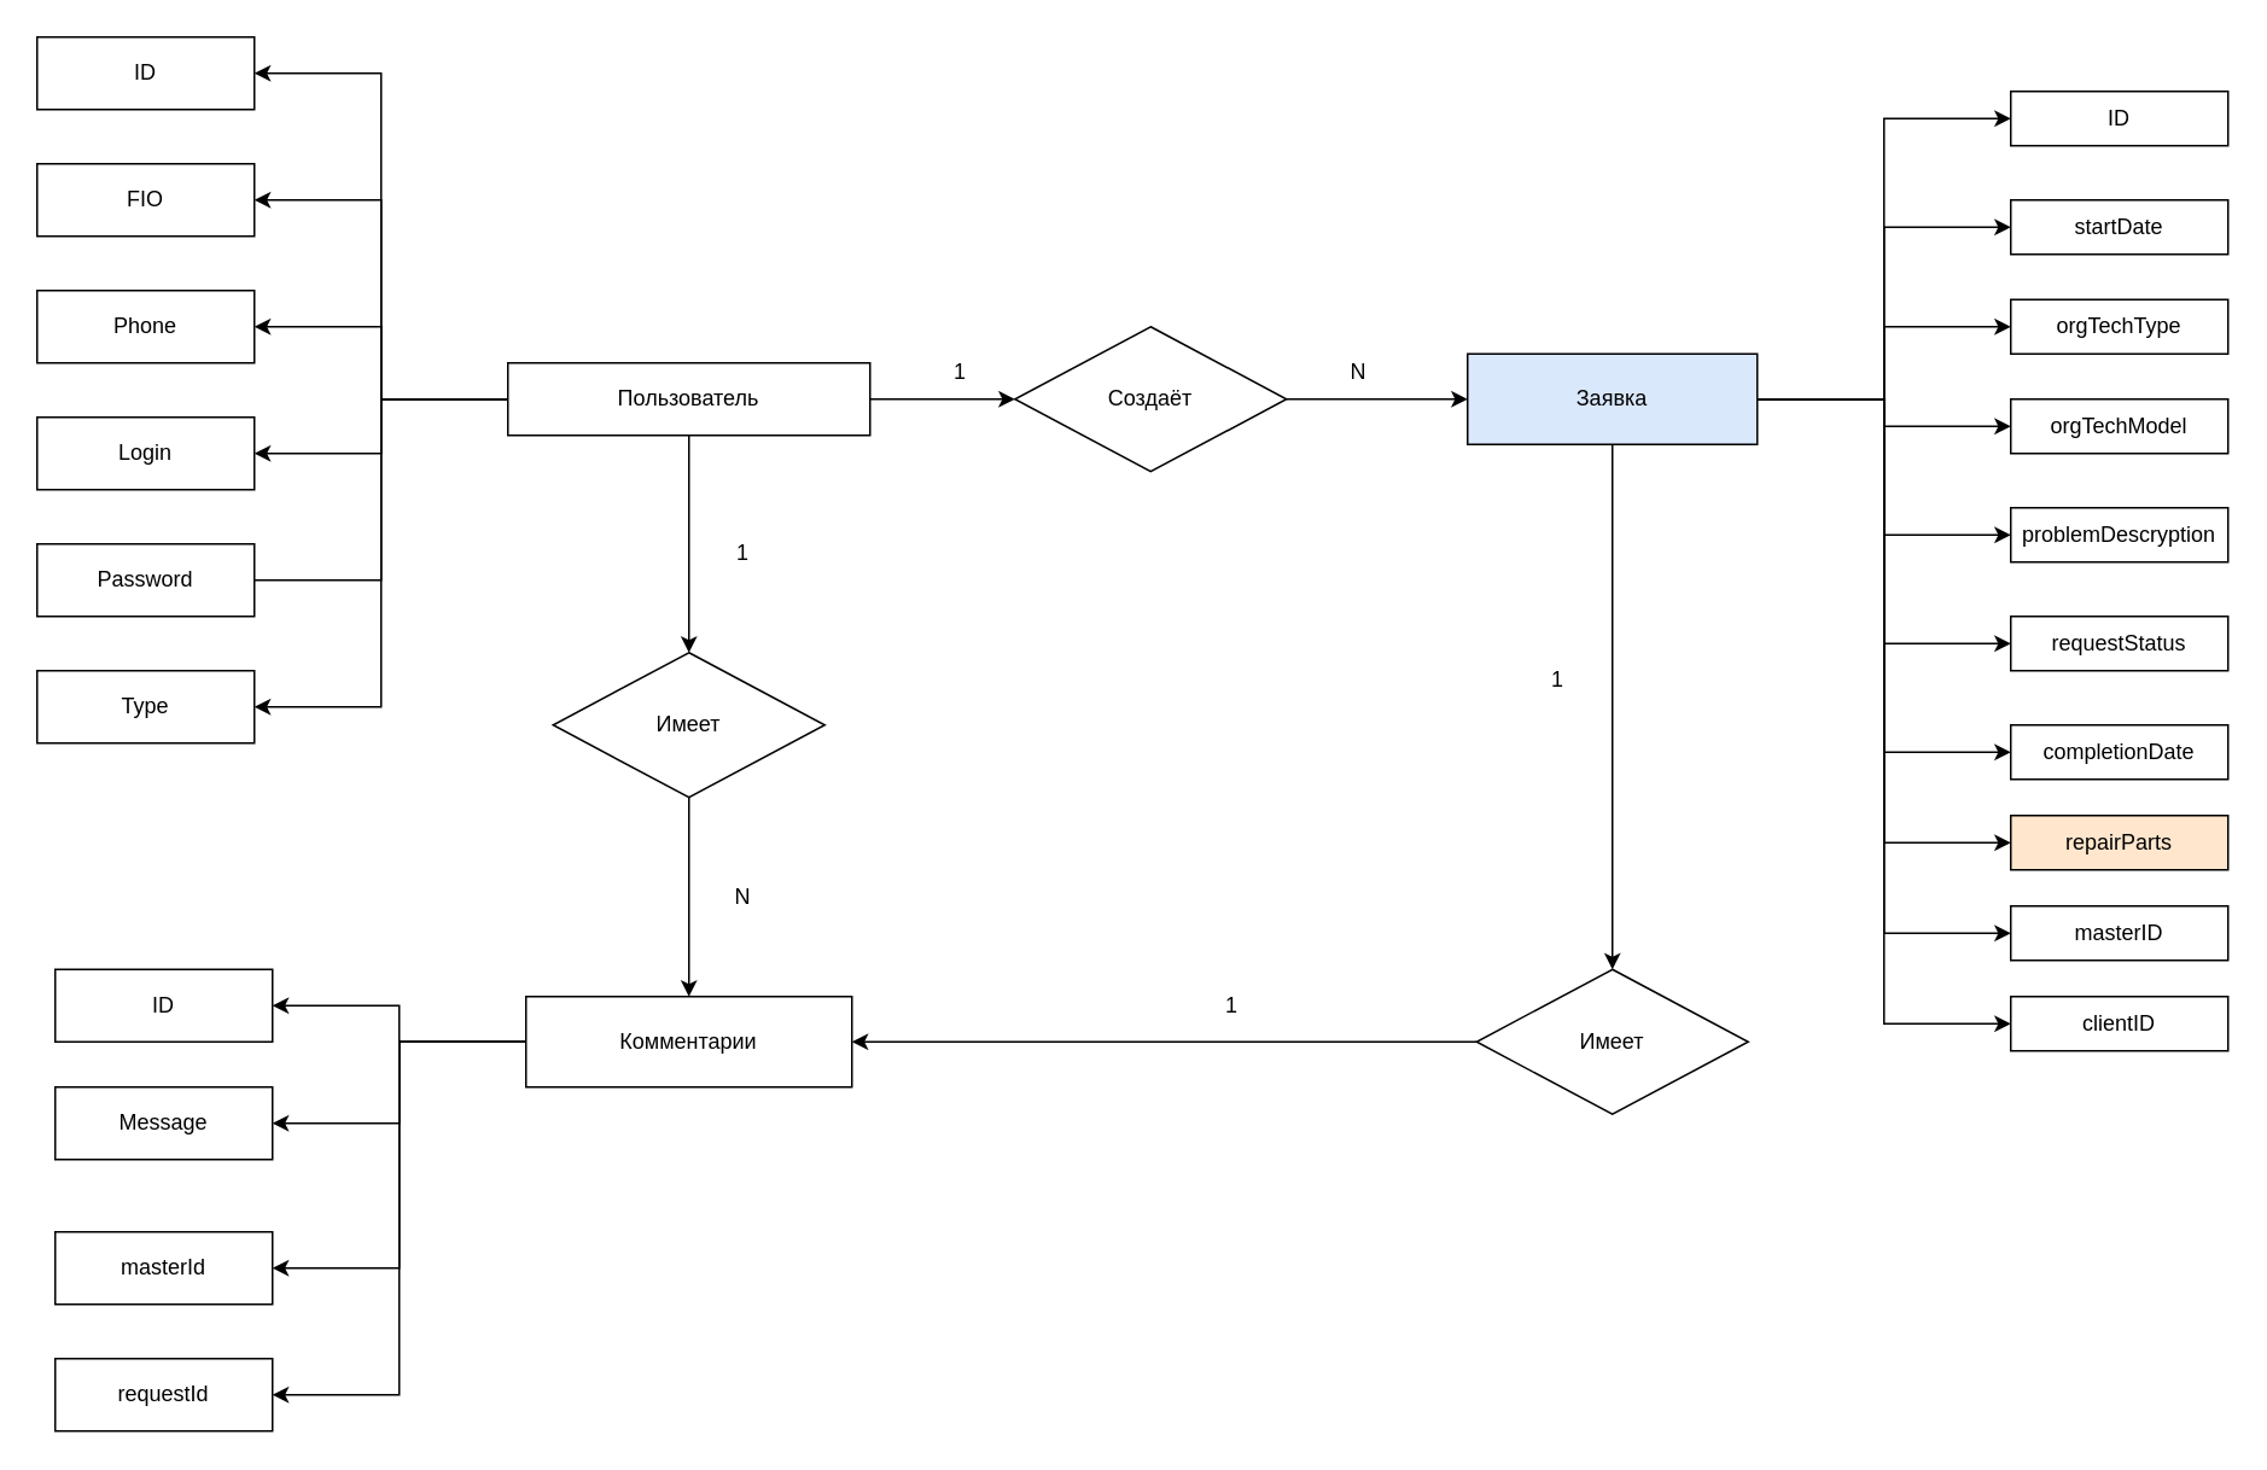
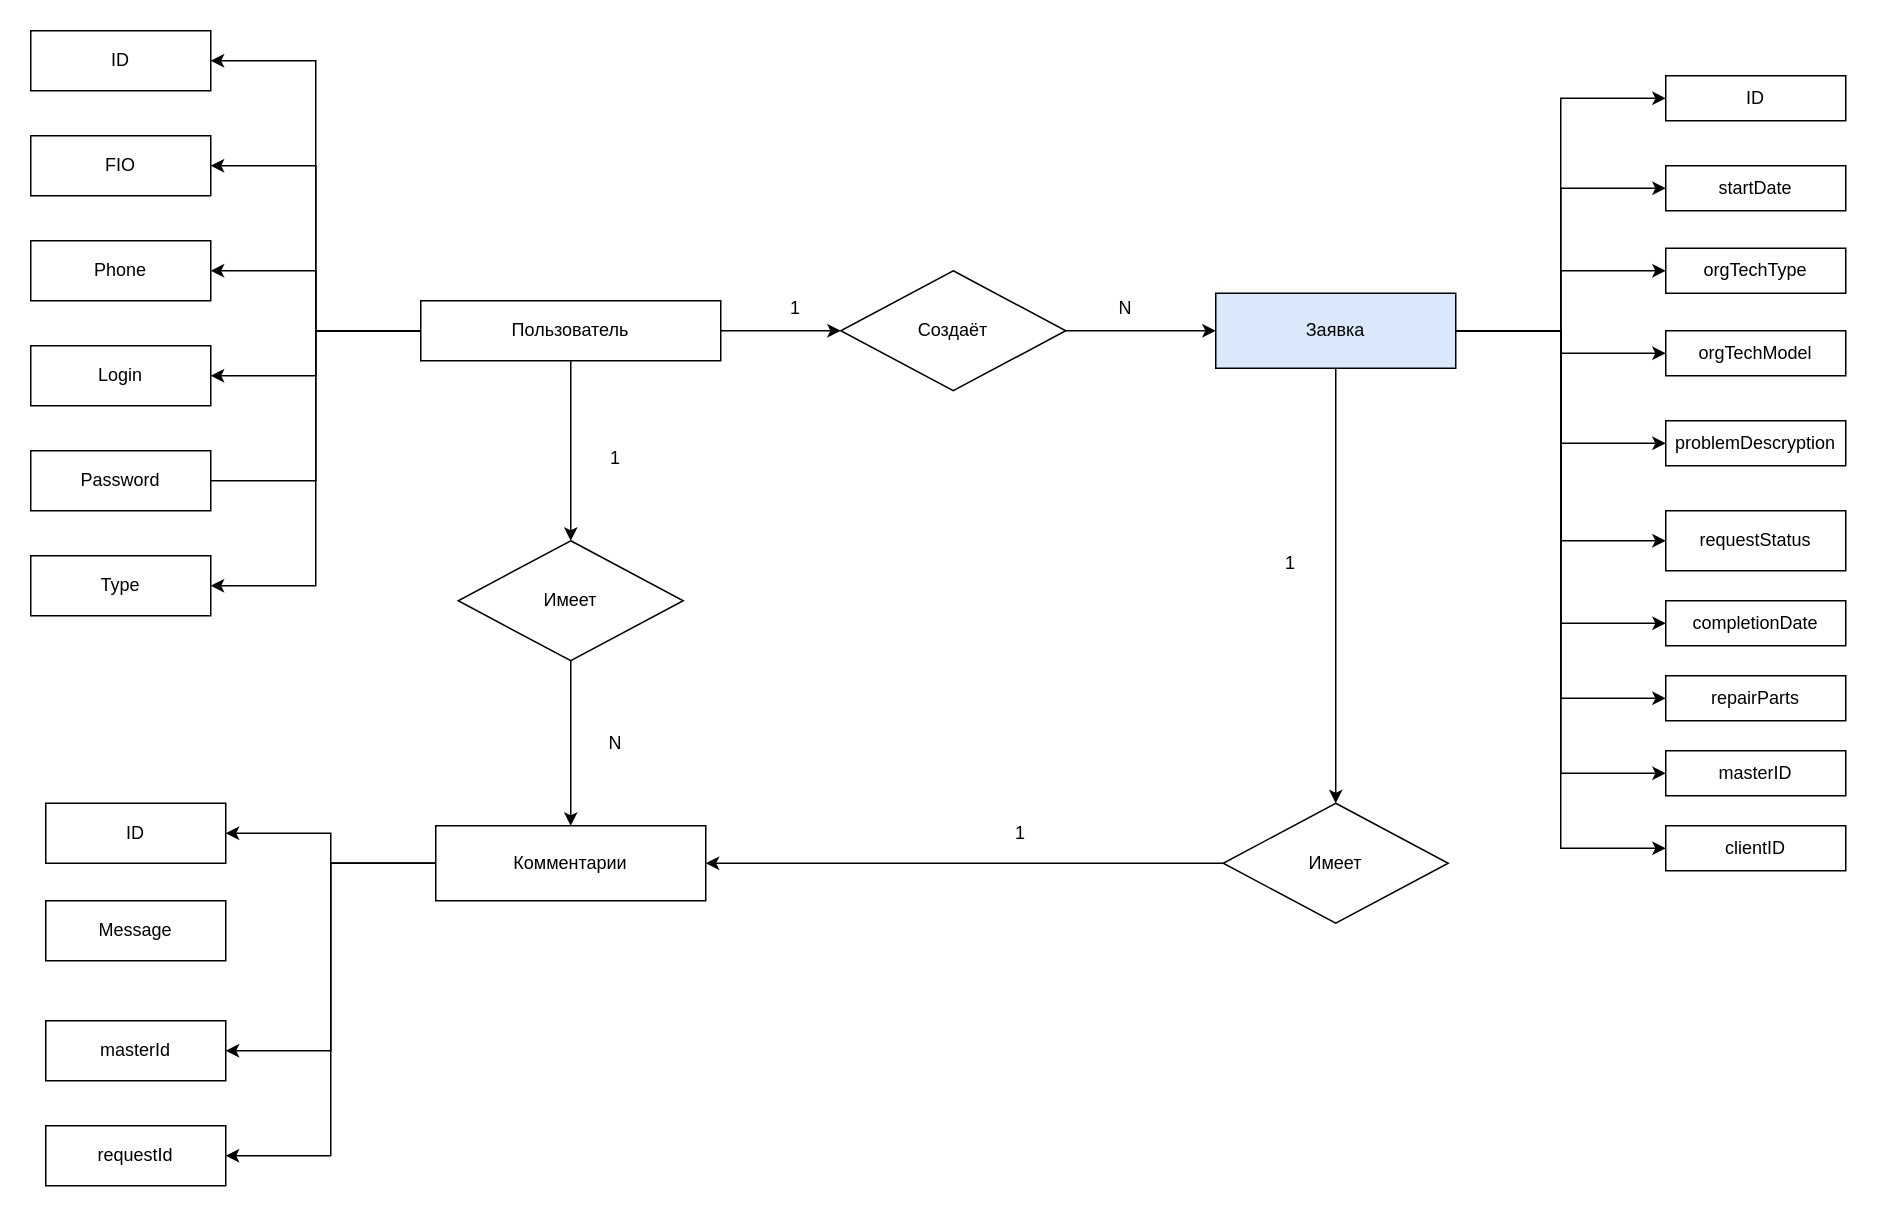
  <mxCell id="0" />
  <mxCell id="1" parent="0" />
  <mxCell id="2" style="edgeStyle=orthogonalEdgeStyle;rounded=0;orthogonalLoop=1;jettySize=auto;html=1;entryX=1;entryY=0.5;entryDx=0;entryDy=0;" edge="1" parent="1" source="10" target="11"><mxGeometry relative="1" as="geometry" /></mxCell>
  <mxCell id="3" style="edgeStyle=orthogonalEdgeStyle;rounded=0;orthogonalLoop=1;jettySize=auto;html=1;entryX=1;entryY=0.5;entryDx=0;entryDy=0;" edge="1" parent="1" source="10" target="12"><mxGeometry relative="1" as="geometry" /></mxCell>
  <mxCell id="4" style="edgeStyle=orthogonalEdgeStyle;rounded=0;orthogonalLoop=1;jettySize=auto;html=1;entryX=1;entryY=0.5;entryDx=0;entryDy=0;" edge="1" parent="1" source="10" target="13"><mxGeometry relative="1" as="geometry" /></mxCell>
  <mxCell id="5" style="edgeStyle=orthogonalEdgeStyle;rounded=0;orthogonalLoop=1;jettySize=auto;html=1;entryX=1;entryY=0.5;entryDx=0;entryDy=0;" edge="1" parent="1" source="10" target="14"><mxGeometry relative="1" as="geometry" /></mxCell>
  <mxCell id="6" style="edgeStyle=orthogonalEdgeStyle;rounded=0;orthogonalLoop=1;jettySize=auto;html=1;entryX=1;entryY=0.5;entryDx=0;entryDy=0;endArrow=none;" edge="1" parent="1" source="10" target="15"><mxGeometry relative="1" as="geometry" /></mxCell>
  <mxCell id="7" style="edgeStyle=orthogonalEdgeStyle;rounded=0;orthogonalLoop=1;jettySize=auto;html=1;entryX=1;entryY=0.5;entryDx=0;entryDy=0;" edge="1" parent="1" source="10" target="16"><mxGeometry relative="1" as="geometry" /></mxCell>
  <mxCell id="8" style="edgeStyle=orthogonalEdgeStyle;rounded=0;orthogonalLoop=1;jettySize=auto;html=1;entryX=0;entryY=0.5;entryDx=0;entryDy=0;" edge="1" parent="1" source="10" target="18"><mxGeometry relative="1" as="geometry" /></mxCell>
  <mxCell id="9" style="edgeStyle=orthogonalEdgeStyle;rounded=0;orthogonalLoop=1;jettySize=auto;html=1;entryX=0.5;entryY=0;entryDx=0;entryDy=0;" edge="1" parent="1" source="10" target="53"><mxGeometry relative="1" as="geometry" /></mxCell>
  <mxCell id="10" value="Пользователь" style="rounded=0;whiteSpace=wrap;html=1;" vertex="1" parent="1"><mxGeometry x="280" y="200" width="200" height="40" as="geometry" /></mxCell>
  <mxCell id="11" value="ID" style="rounded=0;whiteSpace=wrap;html=1;" vertex="1" parent="1"><mxGeometry x="20" y="20" width="120" height="40" as="geometry" /></mxCell>
  <mxCell id="12" value="FIO" style="rounded=0;whiteSpace=wrap;html=1;" vertex="1" parent="1"><mxGeometry x="20" y="90" width="120" height="40" as="geometry" /></mxCell>
  <mxCell id="13" value="Phone" style="rounded=0;whiteSpace=wrap;html=1;" vertex="1" parent="1"><mxGeometry x="20" y="160" width="120" height="40" as="geometry" /></mxCell>
  <mxCell id="14" value="Login" style="rounded=0;whiteSpace=wrap;html=1;" vertex="1" parent="1"><mxGeometry x="20" y="230" width="120" height="40" as="geometry" /></mxCell>
  <mxCell id="15" value="Password" style="rounded=0;whiteSpace=wrap;html=1;" vertex="1" parent="1"><mxGeometry x="20" y="300" width="120" height="40" as="geometry" /></mxCell>
  <mxCell id="16" value="Type" style="rounded=0;whiteSpace=wrap;html=1;" vertex="1" parent="1"><mxGeometry x="20" y="370" width="120" height="40" as="geometry" /></mxCell>
  <mxCell id="17" style="edgeStyle=orthogonalEdgeStyle;rounded=0;orthogonalLoop=1;jettySize=auto;html=1;entryX=0;entryY=0.5;entryDx=0;entryDy=0;" edge="1" parent="1" source="18" target="30"><mxGeometry relative="1" as="geometry" /></mxCell>
  <mxCell id="18" value="Создаёт" style="rhombus;whiteSpace=wrap;html=1;" vertex="1" parent="1"><mxGeometry x="560" y="180" width="150" height="80" as="geometry" /></mxCell>
  <mxCell id="19" style="edgeStyle=orthogonalEdgeStyle;rounded=0;orthogonalLoop=1;jettySize=auto;html=1;entryX=0;entryY=0.5;entryDx=0;entryDy=0;" edge="1" parent="1" source="30" target="33"><mxGeometry relative="1" as="geometry" /></mxCell>
  <mxCell id="20" style="edgeStyle=orthogonalEdgeStyle;rounded=0;orthogonalLoop=1;jettySize=auto;html=1;entryX=0;entryY=0.5;entryDx=0;entryDy=0;" edge="1" parent="1" source="30" target="34"><mxGeometry relative="1" as="geometry" /></mxCell>
  <mxCell id="21" style="edgeStyle=orthogonalEdgeStyle;rounded=0;orthogonalLoop=1;jettySize=auto;html=1;entryX=0;entryY=0.5;entryDx=0;entryDy=0;" edge="1" parent="1" source="30" target="35"><mxGeometry relative="1" as="geometry" /></mxCell>
  <mxCell id="22" style="edgeStyle=orthogonalEdgeStyle;rounded=0;orthogonalLoop=1;jettySize=auto;html=1;entryX=0;entryY=0.5;entryDx=0;entryDy=0;" edge="1" parent="1" source="30" target="36"><mxGeometry relative="1" as="geometry" /></mxCell>
  <mxCell id="23" style="edgeStyle=orthogonalEdgeStyle;rounded=0;orthogonalLoop=1;jettySize=auto;html=1;entryX=0;entryY=0.5;entryDx=0;entryDy=0;" edge="1" parent="1" source="30" target="37"><mxGeometry relative="1" as="geometry" /></mxCell>
  <mxCell id="24" style="edgeStyle=orthogonalEdgeStyle;rounded=0;orthogonalLoop=1;jettySize=auto;html=1;entryX=0;entryY=0.5;entryDx=0;entryDy=0;" edge="1" parent="1" source="30" target="38"><mxGeometry relative="1" as="geometry" /></mxCell>
  <mxCell id="25" style="edgeStyle=orthogonalEdgeStyle;rounded=0;orthogonalLoop=1;jettySize=auto;html=1;entryX=0;entryY=0.5;entryDx=0;entryDy=0;" edge="1" parent="1" source="30" target="39"><mxGeometry relative="1" as="geometry" /></mxCell>
  <mxCell id="26" style="edgeStyle=orthogonalEdgeStyle;rounded=0;orthogonalLoop=1;jettySize=auto;html=1;entryX=0;entryY=0.5;entryDx=0;entryDy=0;" edge="1" parent="1" source="30" target="40"><mxGeometry relative="1" as="geometry" /></mxCell>
  <mxCell id="27" style="edgeStyle=orthogonalEdgeStyle;rounded=0;orthogonalLoop=1;jettySize=auto;html=1;entryX=0;entryY=0.5;entryDx=0;entryDy=0;" edge="1" parent="1" source="30" target="41"><mxGeometry relative="1" as="geometry" /></mxCell>
  <mxCell id="28" style="edgeStyle=orthogonalEdgeStyle;rounded=0;orthogonalLoop=1;jettySize=auto;html=1;entryX=0;entryY=0.5;entryDx=0;entryDy=0;" edge="1" parent="1" source="30" target="42"><mxGeometry relative="1" as="geometry" /></mxCell>
  <mxCell id="29" style="edgeStyle=orthogonalEdgeStyle;rounded=0;orthogonalLoop=1;jettySize=auto;html=1;entryX=0.5;entryY=0;entryDx=0;entryDy=0;" edge="1" parent="1" source="30" target="57"><mxGeometry relative="1" as="geometry" /></mxCell>
  <mxCell id="30" value="Заявка" style="rounded=0;whiteSpace=wrap;html=1;fillColor=#dae8fc;" vertex="1" parent="1"><mxGeometry x="810" y="195" width="160" height="50" as="geometry" /></mxCell>
  <mxCell id="31" value="1" style="text;html=1;align=center;verticalAlign=middle;whiteSpace=wrap;rounded=0;" vertex="1" parent="1"><mxGeometry x="500" y="190" width="60" height="30" as="geometry" /></mxCell>
  <mxCell id="32" value="N" style="text;html=1;align=center;verticalAlign=middle;whiteSpace=wrap;rounded=0;" vertex="1" parent="1"><mxGeometry x="720" y="190" width="60" height="30" as="geometry" /></mxCell>
  <mxCell id="33" value="ID" style="rounded=0;whiteSpace=wrap;html=1;" vertex="1" parent="1"><mxGeometry x="1110" y="50" width="120" height="30" as="geometry" /></mxCell>
  <mxCell id="34" value="startDate" style="rounded=0;whiteSpace=wrap;html=1;" vertex="1" parent="1"><mxGeometry x="1110" y="110" width="120" height="30" as="geometry" /></mxCell>
  <mxCell id="35" value="orgTechType" style="rounded=0;whiteSpace=wrap;html=1;" vertex="1" parent="1"><mxGeometry x="1110" y="165" width="120" height="30" as="geometry" /></mxCell>
  <mxCell id="36" value="orgTechModel" style="rounded=0;whiteSpace=wrap;html=1;" vertex="1" parent="1"><mxGeometry x="1110" y="220" width="120" height="30" as="geometry" /></mxCell>
  <mxCell id="37" value="problemDescryption" style="rounded=0;whiteSpace=wrap;html=1;" vertex="1" parent="1"><mxGeometry x="1110" y="280" width="120" height="30" as="geometry" /></mxCell>
- <mxCell id="38" value="requestStatus" style="rounded=0;whiteSpace=wrap;html=1;" vertex="1" parent="1"><mxGeometry x="1110" y="340" width="120" height="30" as="geometry" /></mxCell>
+ <mxCell id="38" value="requestStatus" style="rounded=0;whiteSpace=wrap;html=1;" vertex="1" parent="1"><mxGeometry x="1110" y="340" width="120" height="40" as="geometry" /></mxCell>
  <mxCell id="39" value="completionDate" style="rounded=0;whiteSpace=wrap;html=1;" vertex="1" parent="1"><mxGeometry x="1110" y="400" width="120" height="30" as="geometry" /></mxCell>
- <mxCell id="40" value="repairParts" style="rounded=0;whiteSpace=wrap;html=1;fillColor=#ffe6cc;" vertex="1" parent="1"><mxGeometry x="1110" y="450" width="120" height="30" as="geometry" /></mxCell>
+ <mxCell id="40" value="repairParts" style="rounded=0;whiteSpace=wrap;html=1;" vertex="1" parent="1"><mxGeometry x="1110" y="450" width="120" height="30" as="geometry" /></mxCell>
  <mxCell id="41" value="masterID" style="rounded=0;whiteSpace=wrap;html=1;" vertex="1" parent="1"><mxGeometry x="1110" y="500" width="120" height="30" as="geometry" /></mxCell>
  <mxCell id="42" value="clientID" style="rounded=0;whiteSpace=wrap;html=1;" vertex="1" parent="1"><mxGeometry x="1110" y="550" width="120" height="30" as="geometry" /></mxCell>
  <mxCell id="43" style="edgeStyle=orthogonalEdgeStyle;rounded=0;orthogonalLoop=1;jettySize=auto;html=1;" edge="1" parent="1" source="47" target="48"><mxGeometry relative="1" as="geometry" /></mxCell>
- <mxCell id="44" style="edgeStyle=orthogonalEdgeStyle;rounded=0;orthogonalLoop=1;jettySize=auto;html=1;" edge="1" parent="1" source="47" target="49"><mxGeometry relative="1" as="geometry" /></mxCell>
  <mxCell id="45" style="edgeStyle=orthogonalEdgeStyle;rounded=0;orthogonalLoop=1;jettySize=auto;html=1;entryX=1;entryY=0.5;entryDx=0;entryDy=0;" edge="1" parent="1" source="47" target="50"><mxGeometry relative="1" as="geometry" /></mxCell>
  <mxCell id="46" style="edgeStyle=orthogonalEdgeStyle;rounded=0;orthogonalLoop=1;jettySize=auto;html=1;entryX=1;entryY=0.5;entryDx=0;entryDy=0;" edge="1" parent="1" source="47" target="51"><mxGeometry relative="1" as="geometry" /></mxCell>
  <mxCell id="47" value="Комментарии" style="rounded=0;whiteSpace=wrap;html=1;" vertex="1" parent="1"><mxGeometry x="290" y="550" width="180" height="50" as="geometry" /></mxCell>
  <mxCell id="48" value="ID" style="rounded=0;whiteSpace=wrap;html=1;" vertex="1" parent="1"><mxGeometry x="30" y="535" width="120" height="40" as="geometry" /></mxCell>
  <mxCell id="49" value="Message" style="rounded=0;whiteSpace=wrap;html=1;" vertex="1" parent="1"><mxGeometry x="30" y="600" width="120" height="40" as="geometry" /></mxCell>
  <mxCell id="50" value="masterId" style="rounded=0;whiteSpace=wrap;html=1;" vertex="1" parent="1"><mxGeometry x="30" y="680" width="120" height="40" as="geometry" /></mxCell>
  <mxCell id="51" value="requestId" style="rounded=0;whiteSpace=wrap;html=1;" vertex="1" parent="1"><mxGeometry x="30" y="750" width="120" height="40" as="geometry" /></mxCell>
  <mxCell id="52" style="edgeStyle=orthogonalEdgeStyle;rounded=0;orthogonalLoop=1;jettySize=auto;html=1;entryX=0.5;entryY=0;entryDx=0;entryDy=0;" edge="1" parent="1" source="53" target="47"><mxGeometry relative="1" as="geometry" /></mxCell>
  <mxCell id="53" value="Имеет" style="rhombus;whiteSpace=wrap;html=1;" vertex="1" parent="1"><mxGeometry x="305" y="360" width="150" height="80" as="geometry" /></mxCell>
  <mxCell id="54" value="1" style="text;html=1;align=center;verticalAlign=middle;whiteSpace=wrap;rounded=0;" vertex="1" parent="1"><mxGeometry x="380" y="290" width="60" height="30" as="geometry" /></mxCell>
  <mxCell id="55" value="N" style="text;html=1;align=center;verticalAlign=middle;whiteSpace=wrap;rounded=0;" vertex="1" parent="1"><mxGeometry x="380" y="480" width="60" height="30" as="geometry" /></mxCell>
  <mxCell id="56" style="edgeStyle=orthogonalEdgeStyle;rounded=0;orthogonalLoop=1;jettySize=auto;html=1;" edge="1" parent="1" source="57" target="47"><mxGeometry relative="1" as="geometry" /></mxCell>
  <mxCell id="57" value="Имеет" style="rhombus;whiteSpace=wrap;html=1;" vertex="1" parent="1"><mxGeometry x="815" y="535" width="150" height="80" as="geometry" /></mxCell>
  <mxCell id="58" value="1" style="text;html=1;align=center;verticalAlign=middle;whiteSpace=wrap;rounded=0;" vertex="1" parent="1"><mxGeometry x="650" y="540" width="60" height="30" as="geometry" /></mxCell>
  <mxCell id="59" value="1" style="text;html=1;align=center;verticalAlign=middle;whiteSpace=wrap;rounded=0;" vertex="1" parent="1"><mxGeometry x="830" y="360" width="60" height="30" as="geometry" /></mxCell>
